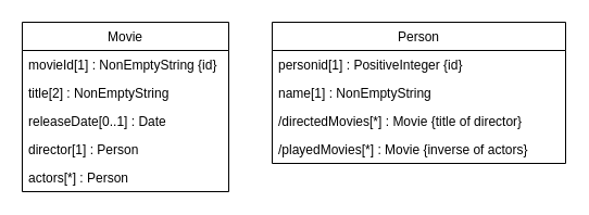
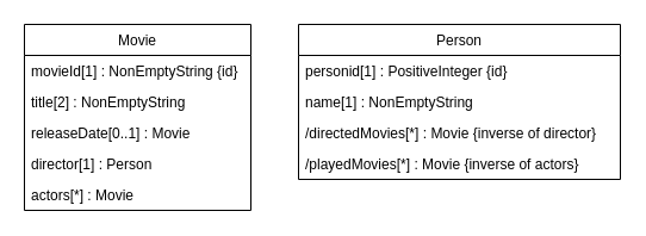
  <mxCell id="0" />
  <mxCell id="1" parent="0" />
  <mxCell id="2" value="Movie" style="swimlane;fontStyle=0;childLayout=stackLayout;horizontal=1;startSize=26;fillColor=none;horizontalStack=0;resizeParent=1;resizeParentMax=0;resizeLast=0;collapsible=1;marginBottom=0;" vertex="1" parent="1"><mxGeometry x="20" y="20" width="190" height="156" as="geometry"><mxRectangle x="210" y="380" width="70" height="30" as="alternateBounds" /></mxGeometry></mxCell>
  <mxCell id="3" value="movieId[1] : NonEmptyString {id}" style="text;strokeColor=none;fillColor=none;align=left;verticalAlign=top;spacingLeft=4;spacingRight=4;overflow=hidden;rotatable=0;points=[[0,0.5],[1,0.5]];portConstraint=eastwest;" vertex="1" parent="2"><mxGeometry y="26" width="190" height="26" as="geometry" /></mxCell>
  <mxCell id="4" value="title[2] : NonEmptyString" style="text;strokeColor=none;fillColor=none;align=left;verticalAlign=top;spacingLeft=4;spacingRight=4;overflow=hidden;rotatable=0;points=[[0,0.5],[1,0.5]];portConstraint=eastwest;" vertex="1" parent="2"><mxGeometry y="52" width="190" height="26" as="geometry" /></mxCell>
- <mxCell id="5" value="releaseDate[0..1] : Date" style="text;strokeColor=none;fillColor=none;align=left;verticalAlign=top;spacingLeft=4;spacingRight=4;overflow=hidden;rotatable=0;points=[[0,0.5],[1,0.5]];portConstraint=eastwest;" vertex="1" parent="2"><mxGeometry y="78" width="190" height="26" as="geometry" /></mxCell>
+ <mxCell id="5" value="releaseDate[0..1] : Movie" style="text;strokeColor=none;fillColor=none;align=left;verticalAlign=top;spacingLeft=4;spacingRight=4;overflow=hidden;rotatable=0;points=[[0,0.5],[1,0.5]];portConstraint=eastwest;" vertex="1" parent="2"><mxGeometry y="78" width="190" height="26" as="geometry" /></mxCell>
  <mxCell id="6" value="director[1] : Person" style="text;strokeColor=none;fillColor=none;align=left;verticalAlign=top;spacingLeft=4;spacingRight=4;overflow=hidden;rotatable=0;points=[[0,0.5],[1,0.5]];portConstraint=eastwest;" vertex="1" parent="2"><mxGeometry y="104" width="190" height="26" as="geometry" /></mxCell>
- <mxCell id="7" value="actors[*] : Person" style="text;strokeColor=none;fillColor=none;align=left;verticalAlign=top;spacingLeft=4;spacingRight=4;overflow=hidden;rotatable=0;points=[[0,0.5],[1,0.5]];portConstraint=eastwest;" vertex="1" parent="2"><mxGeometry y="130" width="190" height="26" as="geometry" /></mxCell>
+ <mxCell id="7" value="actors[*] : Movie" style="text;strokeColor=none;fillColor=none;align=left;verticalAlign=top;spacingLeft=4;spacingRight=4;overflow=hidden;rotatable=0;points=[[0,0.5],[1,0.5]];portConstraint=eastwest;" vertex="1" parent="2"><mxGeometry y="130" width="190" height="26" as="geometry" /></mxCell>
  <mxCell id="8" value="Person" style="swimlane;fontStyle=0;childLayout=stackLayout;horizontal=1;startSize=26;fillColor=none;horizontalStack=0;resizeParent=1;resizeParentMax=0;resizeLast=0;collapsible=1;marginBottom=0;" vertex="1" parent="1"><mxGeometry x="250" y="20" width="270" height="130" as="geometry"><mxRectangle x="550" y="280" width="80" height="30" as="alternateBounds" /></mxGeometry></mxCell>
  <mxCell id="9" value="personid[1] : PositiveInteger {id}" style="text;strokeColor=none;fillColor=none;align=left;verticalAlign=top;spacingLeft=4;spacingRight=4;overflow=hidden;rotatable=0;points=[[0,0.5],[1,0.5]];portConstraint=eastwest;" vertex="1" parent="8"><mxGeometry y="26" width="270" height="26" as="geometry" /></mxCell>
  <mxCell id="10" value="name[1] : NonEmptyString" style="text;strokeColor=none;fillColor=none;align=left;verticalAlign=top;spacingLeft=4;spacingRight=4;overflow=hidden;rotatable=0;points=[[0,0.5],[1,0.5]];portConstraint=eastwest;" vertex="1" parent="8"><mxGeometry y="52" width="270" height="26" as="geometry" /></mxCell>
- <mxCell id="11" value="/directedMovies[*] : Movie {title of director}" style="text;strokeColor=none;fillColor=none;align=left;verticalAlign=top;spacingLeft=4;spacingRight=4;overflow=hidden;rotatable=0;points=[[0,0.5],[1,0.5]];portConstraint=eastwest;" vertex="1" parent="8"><mxGeometry y="78" width="270" height="26" as="geometry" /></mxCell>
+ <mxCell id="11" value="/directedMovies[*] : Movie {inverse of director}" style="text;strokeColor=none;fillColor=none;align=left;verticalAlign=top;spacingLeft=4;spacingRight=4;overflow=hidden;rotatable=0;points=[[0,0.5],[1,0.5]];portConstraint=eastwest;" vertex="1" parent="8"><mxGeometry y="78" width="270" height="26" as="geometry" /></mxCell>
  <mxCell id="12" value="/playedMovies[*] : Movie {inverse of actors}" style="text;strokeColor=none;fillColor=none;align=left;verticalAlign=top;spacingLeft=4;spacingRight=4;overflow=hidden;rotatable=0;points=[[0,0.5],[1,0.5]];portConstraint=eastwest;" vertex="1" parent="8"><mxGeometry y="104" width="270" height="26" as="geometry" /></mxCell>
